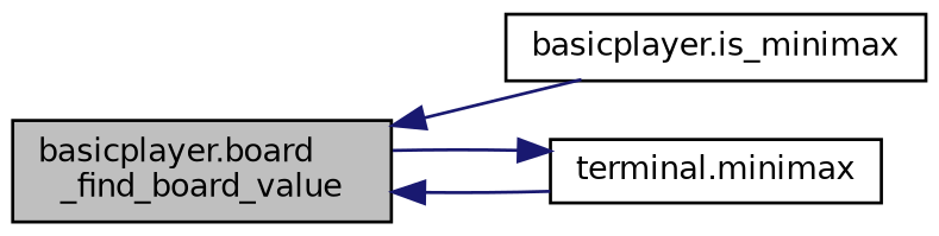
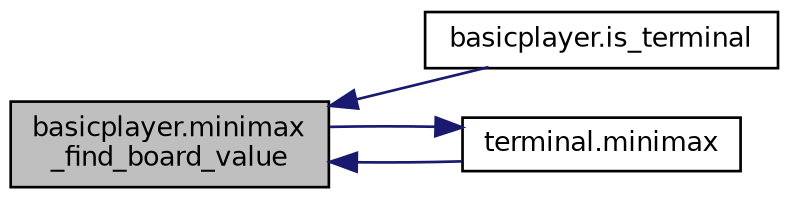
  digraph {
    rankdir=LR
    node [color=black fillcolor=white fontname=Helvetica fontsize=10 shape=record style=filled]
    edge [color=midnightblue dir=back fontname=Helvetica fontsize=10 labelfontname=Helvetica labelfontsize=10 style=solid]
-   n1 [fillcolor=grey75 fontcolor=black height=0.2 label="basicplayer.board\l_find_board_value" width=0.4]
-   n2 [height=0.2 label="basicplayer.is_minimax" width=0.4]
+   n1 [fillcolor=grey75 fontcolor=black height=0.2 label="basicplayer.minimax\l_find_board_value" width=0.4]
+   n2 [height=0.2 label="basicplayer.is_terminal" width=0.4]
    n3 [height=0.2 label="terminal.minimax" width=0.4]
    n1 -> n2
    n1 -> n3
    n3 -> n1
  }
